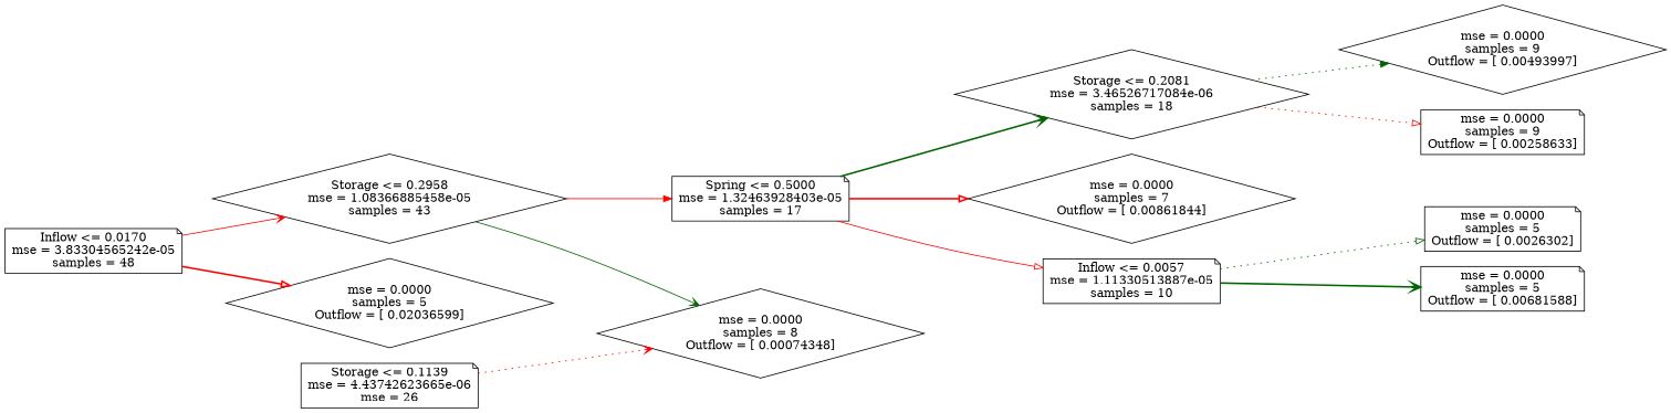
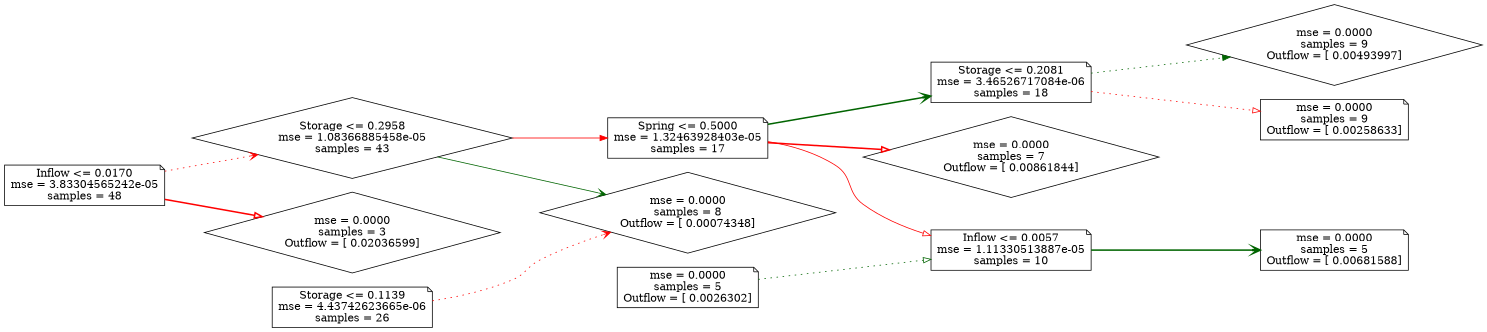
  digraph {
    fontname="DejaVu Serif"
    rankdir=LR
    node [fontname="DejaVu Serif" shape=note]
    edge [arrowhead=vee color=red fontname="DejaVu Serif" style=dotted]
    n1 [label="Inflow <= 0.0170\nmse = 3.83304565242e-05\nsamples = 48"]
    n2 [label="Storage <= 0.2958\nmse = 1.08366885458e-05\nsamples = 43" shape=diamond]
-   n3 [label="mse = 0.0000\nsamples = 5\nOutflow = [ 0.02036599]" shape=diamond]
+   n3 [label="mse = 0.0000\nsamples = 3\nOutflow = [ 0.02036599]" shape=diamond]
    n4 [label="Spring <= 0.5000\nmse = 1.32463928403e-05\nsamples = 17"]
    n5 [label="mse = 0.0000\nsamples = 8\nOutflow = [ 0.00074348]" shape=diamond]
-   n6 [label="Storage <= 0.1139\nmse = 4.43742623665e-06\nmse = 26"]
-   n7 [label="Storage <= 0.2081\nmse = 3.46526717084e-06\nsamples = 18" shape=diamond]
+   n6 [label="Storage <= 0.1139\nmse = 4.43742623665e-06\nsamples = 26"]
+   n7 [label="Storage <= 0.2081\nmse = 3.46526717084e-06\nsamples = 18"]
    n8 [label="mse = 0.0000\nsamples = 7\nOutflow = [ 0.00861844]" shape=diamond]
    n9 [label="Inflow <= 0.0057\nmse = 1.11330513887e-05\nsamples = 10"]
    n10 [label="mse = 0.0000\nsamples = 9\nOutflow = [ 0.00493997]" shape=diamond]
    n11 [label="mse = 0.0000\nsamples = 9\nOutflow = [ 0.00258633]"]
    n12 [label="mse = 0.0000\nsamples = 5\nOutflow = [ 0.0026302]"]
    n13 [label="mse = 0.0000\nsamples = 5\nOutflow = [ 0.00681588]"]
-   n1 -> n2 [style=solid]
+   n1 -> n2
    n1 -> n3 [arrowhead=onormal style=bold]
    n2 -> n4 [arrowhead=normal style=solid]
    n2 -> n5 [color=darkgreen style=solid]
    n4 -> n7 [color=darkgreen style=bold]
    n4 -> n8 [arrowhead=onormal style=bold]
    n4 -> n9 [arrowhead=onormal style=solid]
    n6 -> n5
    n7 -> n10 [arrowhead=normal color=darkgreen]
    n7 -> n11 [arrowhead=onormal]
-   n9 -> n12 [arrowhead=onormal color=darkgreen]
+   n12 -> n9 [arrowhead=onormal color=darkgreen]
    n9 -> n13 [color=darkgreen style=bold]
  }
